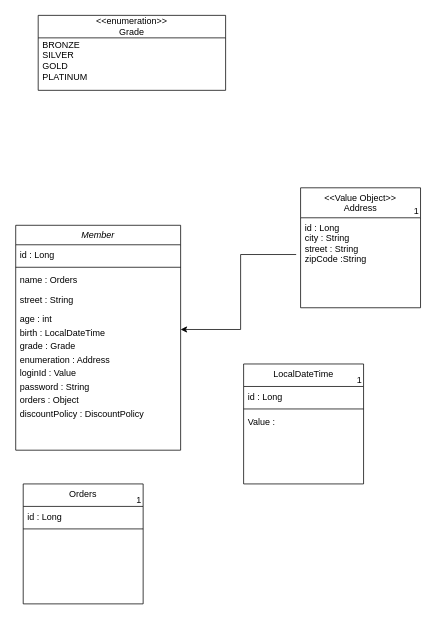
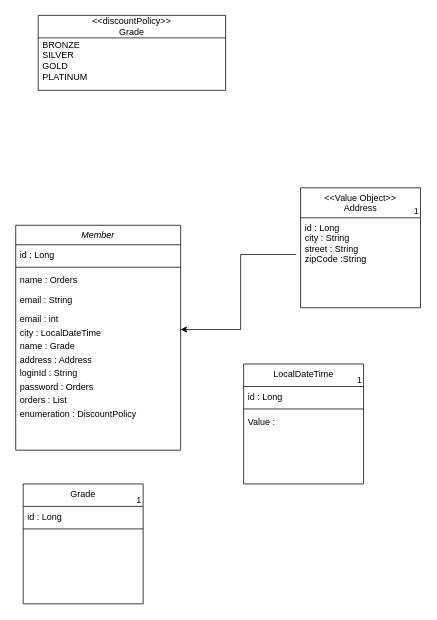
  <mxCell id="0" />
  <mxCell id="1" parent="0" />
  <mxCell id="2" value="Member" style="swimlane;fontStyle=2;align=center;verticalAlign=top;childLayout=stackLayout;horizontal=1;startSize=26;horizontalStack=0;resizeParent=1;resizeLast=0;collapsible=1;marginBottom=0;rounded=0;shadow=0;strokeWidth=1;" parent="1" vertex="1"><mxGeometry x="20" y="300" width="220" height="300" as="geometry"><mxRectangle x="230" y="140" width="160" height="26" as="alternateBounds" /></mxGeometry></mxCell>
  <mxCell id="3" value="id : Long" style="text;align=left;verticalAlign=top;spacingLeft=4;spacingRight=4;overflow=hidden;rotatable=0;points=[[0,0.5],[1,0.5]];portConstraint=eastwest;" parent="2" vertex="1"><mxGeometry y="26" width="220" height="26" as="geometry" /></mxCell>
  <mxCell id="4" value="" style="line;html=1;strokeWidth=1;align=left;verticalAlign=middle;spacingTop=-1;spacingLeft=3;spacingRight=3;rotatable=0;labelPosition=right;points=[];portConstraint=eastwest;" parent="2" vertex="1"><mxGeometry y="52" width="220" height="8" as="geometry" /></mxCell>
  <mxCell id="5" value="name : Orders" style="text;align=left;verticalAlign=top;spacingLeft=4;spacingRight=4;overflow=hidden;rotatable=0;points=[[0,0.5],[1,0.5]];portConstraint=eastwest;rounded=0;shadow=0;html=0;" vertex="1" parent="2"><mxGeometry y="60" width="220" height="26" as="geometry" /></mxCell>
- <mxCell id="6" value="street : String    &#10;" style="text;align=left;verticalAlign=top;spacingLeft=4;spacingRight=4;overflow=hidden;rotatable=0;points=[[0,0.5],[1,0.5]];portConstraint=eastwest;rounded=0;shadow=0;html=0;" vertex="1" parent="2"><mxGeometry y="86" width="220" height="26" as="geometry" /></mxCell>
- <mxCell id="7" value="age : int" style="text;align=left;verticalAlign=top;spacingLeft=4;spacingRight=4;overflow=hidden;rotatable=0;points=[[0,0.5],[1,0.5]];portConstraint=eastwest;" parent="2" vertex="1"><mxGeometry y="112" width="220" height="18" as="geometry" /></mxCell>
- <mxCell id="8" value="birth : LocalDateTime" style="text;align=left;verticalAlign=top;spacingLeft=4;spacingRight=4;overflow=hidden;rotatable=0;points=[[0,0.5],[1,0.5]];portConstraint=eastwest;" vertex="1" parent="2"><mxGeometry y="130" width="220" height="18" as="geometry" /></mxCell>
- <mxCell id="9" value="grade : Grade" style="text;align=left;verticalAlign=top;spacingLeft=4;spacingRight=4;overflow=hidden;rotatable=0;points=[[0,0.5],[1,0.5]];portConstraint=eastwest;" vertex="1" parent="2"><mxGeometry y="148" width="220" height="18" as="geometry" /></mxCell>
- <mxCell id="10" value="enumeration : Address" style="text;align=left;verticalAlign=top;spacingLeft=4;spacingRight=4;overflow=hidden;rotatable=0;points=[[0,0.5],[1,0.5]];portConstraint=eastwest;" vertex="1" parent="2"><mxGeometry y="166" width="220" height="18" as="geometry" /></mxCell>
- <mxCell id="11" value="loginId : Value" style="text;align=left;verticalAlign=top;spacingLeft=4;spacingRight=4;overflow=hidden;rotatable=0;points=[[0,0.5],[1,0.5]];portConstraint=eastwest;" vertex="1" parent="2"><mxGeometry y="184" width="220" height="18" as="geometry" /></mxCell>
- <mxCell id="12" value="password : String" style="text;align=left;verticalAlign=top;spacingLeft=4;spacingRight=4;overflow=hidden;rotatable=0;points=[[0,0.5],[1,0.5]];portConstraint=eastwest;" vertex="1" parent="2"><mxGeometry y="202" width="220" height="18" as="geometry" /></mxCell>
- <mxCell id="13" value="orders : Object" style="text;align=left;verticalAlign=top;spacingLeft=4;spacingRight=4;overflow=hidden;rotatable=0;points=[[0,0.5],[1,0.5]];portConstraint=eastwest;" vertex="1" parent="2"><mxGeometry y="220" width="220" height="18" as="geometry" /></mxCell>
- <mxCell id="14" value="discountPolicy : DiscountPolicy" style="text;align=left;verticalAlign=top;spacingLeft=4;spacingRight=4;overflow=hidden;rotatable=0;points=[[0,0.5],[1,0.5]];portConstraint=eastwest;" vertex="1" parent="2"><mxGeometry y="238" width="220" height="18" as="geometry" /></mxCell>
- <mxCell id="15" value="&lt;div&gt;&amp;lt;&amp;lt;enumeration&amp;gt;&amp;gt;&lt;/div&gt;Grade" style="swimlane;fontStyle=0;childLayout=stackLayout;horizontal=1;startSize=30;horizontalStack=0;resizeParent=1;resizeParentMax=0;resizeLast=0;collapsible=1;marginBottom=0;whiteSpace=wrap;html=1;" vertex="1" parent="1"><mxGeometry x="50" y="20" width="250" height="100" as="geometry" /></mxCell>
+ <mxCell id="6" value="email : String    &#10;" style="text;align=left;verticalAlign=top;spacingLeft=4;spacingRight=4;overflow=hidden;rotatable=0;points=[[0,0.5],[1,0.5]];portConstraint=eastwest;rounded=0;shadow=0;html=0;" vertex="1" parent="2"><mxGeometry y="86" width="220" height="26" as="geometry" /></mxCell>
+ <mxCell id="7" value="email : int" style="text;align=left;verticalAlign=top;spacingLeft=4;spacingRight=4;overflow=hidden;rotatable=0;points=[[0,0.5],[1,0.5]];portConstraint=eastwest;" parent="2" vertex="1"><mxGeometry y="112" width="220" height="18" as="geometry" /></mxCell>
+ <mxCell id="8" value="city : LocalDateTime" style="text;align=left;verticalAlign=top;spacingLeft=4;spacingRight=4;overflow=hidden;rotatable=0;points=[[0,0.5],[1,0.5]];portConstraint=eastwest;" vertex="1" parent="2"><mxGeometry y="130" width="220" height="18" as="geometry" /></mxCell>
+ <mxCell id="9" value="name : Grade" style="text;align=left;verticalAlign=top;spacingLeft=4;spacingRight=4;overflow=hidden;rotatable=0;points=[[0,0.5],[1,0.5]];portConstraint=eastwest;" vertex="1" parent="2"><mxGeometry y="148" width="220" height="18" as="geometry" /></mxCell>
+ <mxCell id="10" value="address : Address" style="text;align=left;verticalAlign=top;spacingLeft=4;spacingRight=4;overflow=hidden;rotatable=0;points=[[0,0.5],[1,0.5]];portConstraint=eastwest;" vertex="1" parent="2"><mxGeometry y="166" width="220" height="18" as="geometry" /></mxCell>
+ <mxCell id="11" value="loginId : String" style="text;align=left;verticalAlign=top;spacingLeft=4;spacingRight=4;overflow=hidden;rotatable=0;points=[[0,0.5],[1,0.5]];portConstraint=eastwest;" vertex="1" parent="2"><mxGeometry y="184" width="220" height="18" as="geometry" /></mxCell>
+ <mxCell id="12" value="password : Orders" style="text;align=left;verticalAlign=top;spacingLeft=4;spacingRight=4;overflow=hidden;rotatable=0;points=[[0,0.5],[1,0.5]];portConstraint=eastwest;" vertex="1" parent="2"><mxGeometry y="202" width="220" height="18" as="geometry" /></mxCell>
+ <mxCell id="13" value="orders : List" style="text;align=left;verticalAlign=top;spacingLeft=4;spacingRight=4;overflow=hidden;rotatable=0;points=[[0,0.5],[1,0.5]];portConstraint=eastwest;" vertex="1" parent="2"><mxGeometry y="220" width="220" height="18" as="geometry" /></mxCell>
+ <mxCell id="14" value="enumeration : DiscountPolicy" style="text;align=left;verticalAlign=top;spacingLeft=4;spacingRight=4;overflow=hidden;rotatable=0;points=[[0,0.5],[1,0.5]];portConstraint=eastwest;" vertex="1" parent="2"><mxGeometry y="238" width="220" height="18" as="geometry" /></mxCell>
+ <mxCell id="15" value="&lt;div&gt;&amp;lt;&amp;lt;discountPolicy&amp;gt;&amp;gt;&lt;/div&gt;Grade" style="swimlane;fontStyle=0;childLayout=stackLayout;horizontal=1;startSize=30;horizontalStack=0;resizeParent=1;resizeParentMax=0;resizeLast=0;collapsible=1;marginBottom=0;whiteSpace=wrap;html=1;" vertex="1" parent="1"><mxGeometry x="50" y="20" width="250" height="100" as="geometry" /></mxCell>
  <mxCell id="16" value="&lt;div&gt;BRONZE&lt;/div&gt;SILVER&lt;div&gt;GOLD&lt;/div&gt;&lt;div&gt;PLATINUM&lt;/div&gt;&lt;div&gt;&lt;br&gt;&lt;/div&gt;&lt;div&gt;&lt;br&gt;&lt;/div&gt;&lt;div&gt;&lt;br&gt;&lt;/div&gt;" style="text;strokeColor=none;fillColor=none;align=left;verticalAlign=middle;spacingLeft=4;spacingRight=4;overflow=hidden;points=[[0,0.5],[1,0.5]];portConstraint=eastwest;rotatable=0;whiteSpace=wrap;html=1;" vertex="1" parent="15"><mxGeometry y="30" width="250" height="70" as="geometry" /></mxCell>
  <mxCell id="17" style="edgeStyle=orthogonalEdgeStyle;rounded=0;orthogonalLoop=1;jettySize=auto;html=1;exitX=-0.037;exitY=0.49;exitDx=0;exitDy=0;entryX=1;entryY=0.5;entryDx=0;entryDy=0;exitPerimeter=0;" edge="1" parent="1" source="29" target="8"><mxGeometry relative="1" as="geometry"><mxPoint x="498" y="421" as="sourcePoint" /></mxGeometry></mxCell>
- <mxCell id="18" value="Orders" style="swimlane;fontStyle=0;align=center;verticalAlign=top;childLayout=stackLayout;horizontal=1;startSize=30;horizontalStack=0;resizeParent=1;resizeLast=0;collapsible=1;marginBottom=0;rounded=0;shadow=0;strokeWidth=1;" vertex="1" parent="1"><mxGeometry x="30" y="645" width="160" height="160" as="geometry"><mxRectangle x="550" y="140" width="160" height="26" as="alternateBounds" /></mxGeometry></mxCell>
+ <mxCell id="18" value="Grade" style="swimlane;fontStyle=0;align=center;verticalAlign=top;childLayout=stackLayout;horizontal=1;startSize=30;horizontalStack=0;resizeParent=1;resizeLast=0;collapsible=1;marginBottom=0;rounded=0;shadow=0;strokeWidth=1;" vertex="1" parent="1"><mxGeometry x="30" y="645" width="160" height="160" as="geometry"><mxRectangle x="550" y="140" width="160" height="26" as="alternateBounds" /></mxGeometry></mxCell>
  <mxCell id="19" value="1" style="resizable=0;align=right;verticalAlign=bottom;labelBackgroundColor=none;fontSize=12;" connectable="0" vertex="1" parent="18"><mxGeometry y="30" width="160" as="geometry" /></mxCell>
  <mxCell id="20" value="id : Long" style="text;align=left;verticalAlign=top;spacingLeft=4;spacingRight=4;overflow=hidden;rotatable=0;points=[[0,0.5],[1,0.5]];portConstraint=eastwest;rounded=0;shadow=0;html=0;" vertex="1" parent="18"><mxGeometry y="30" width="160" height="26" as="geometry" /></mxCell>
  <mxCell id="21" value="" style="line;html=1;strokeWidth=1;align=left;verticalAlign=middle;spacingTop=-1;spacingLeft=3;spacingRight=3;rotatable=0;labelPosition=right;points=[];portConstraint=eastwest;" vertex="1" parent="18"><mxGeometry y="56" width="160" height="8" as="geometry" /></mxCell>
  <mxCell id="22" value="LocalDateTime" style="swimlane;fontStyle=0;align=center;verticalAlign=top;childLayout=stackLayout;horizontal=1;startSize=30;horizontalStack=0;resizeParent=1;resizeLast=0;collapsible=1;marginBottom=0;rounded=0;shadow=0;strokeWidth=1;" vertex="1" parent="1"><mxGeometry x="324" y="485" width="160" height="160" as="geometry"><mxRectangle x="550" y="140" width="160" height="26" as="alternateBounds" /></mxGeometry></mxCell>
  <mxCell id="23" value="1" style="resizable=0;align=right;verticalAlign=bottom;labelBackgroundColor=none;fontSize=12;" connectable="0" vertex="1" parent="22"><mxGeometry y="30" width="160" as="geometry" /></mxCell>
  <mxCell id="24" value="id : Long" style="text;align=left;verticalAlign=top;spacingLeft=4;spacingRight=4;overflow=hidden;rotatable=0;points=[[0,0.5],[1,0.5]];portConstraint=eastwest;rounded=0;shadow=0;html=0;" vertex="1" parent="22"><mxGeometry y="30" width="160" height="26" as="geometry" /></mxCell>
  <mxCell id="25" value="" style="line;html=1;strokeWidth=1;align=left;verticalAlign=middle;spacingTop=-1;spacingLeft=3;spacingRight=3;rotatable=0;labelPosition=right;points=[];portConstraint=eastwest;" vertex="1" parent="22"><mxGeometry y="56" width="160" height="8" as="geometry" /></mxCell>
  <mxCell id="26" value="Value : " style="text;align=left;verticalAlign=top;spacingLeft=4;spacingRight=4;overflow=hidden;rotatable=0;points=[[0,0.5],[1,0.5]];portConstraint=eastwest;rounded=0;shadow=0;html=0;" vertex="1" parent="22"><mxGeometry y="64" width="160" height="26" as="geometry" /></mxCell>
  <mxCell id="27" value="&lt;&lt;Value Object&gt;&gt;&#10;Address" style="swimlane;fontStyle=0;align=center;verticalAlign=top;childLayout=stackLayout;horizontal=1;startSize=40;horizontalStack=0;resizeParent=1;resizeLast=0;collapsible=1;marginBottom=0;rounded=0;shadow=0;strokeWidth=1;" vertex="1" parent="1"><mxGeometry x="400" y="250" width="160" height="160" as="geometry"><mxRectangle x="550" y="140" width="160" height="26" as="alternateBounds" /></mxGeometry></mxCell>
  <mxCell id="28" value="1" style="resizable=0;align=right;verticalAlign=bottom;labelBackgroundColor=none;fontSize=12;" connectable="0" vertex="1" parent="27"><mxGeometry y="40" width="160" as="geometry" /></mxCell>
  <mxCell id="29" value="id : Long&#10;city : String&#10;street : String&#10;zipCode :String" style="text;align=left;verticalAlign=top;spacingLeft=4;spacingRight=4;overflow=hidden;rotatable=0;points=[[0,0.5],[1,0.5]];portConstraint=eastwest;rounded=0;shadow=0;html=0;" vertex="1" parent="27"><mxGeometry y="40" width="160" height="100" as="geometry" /></mxCell>
